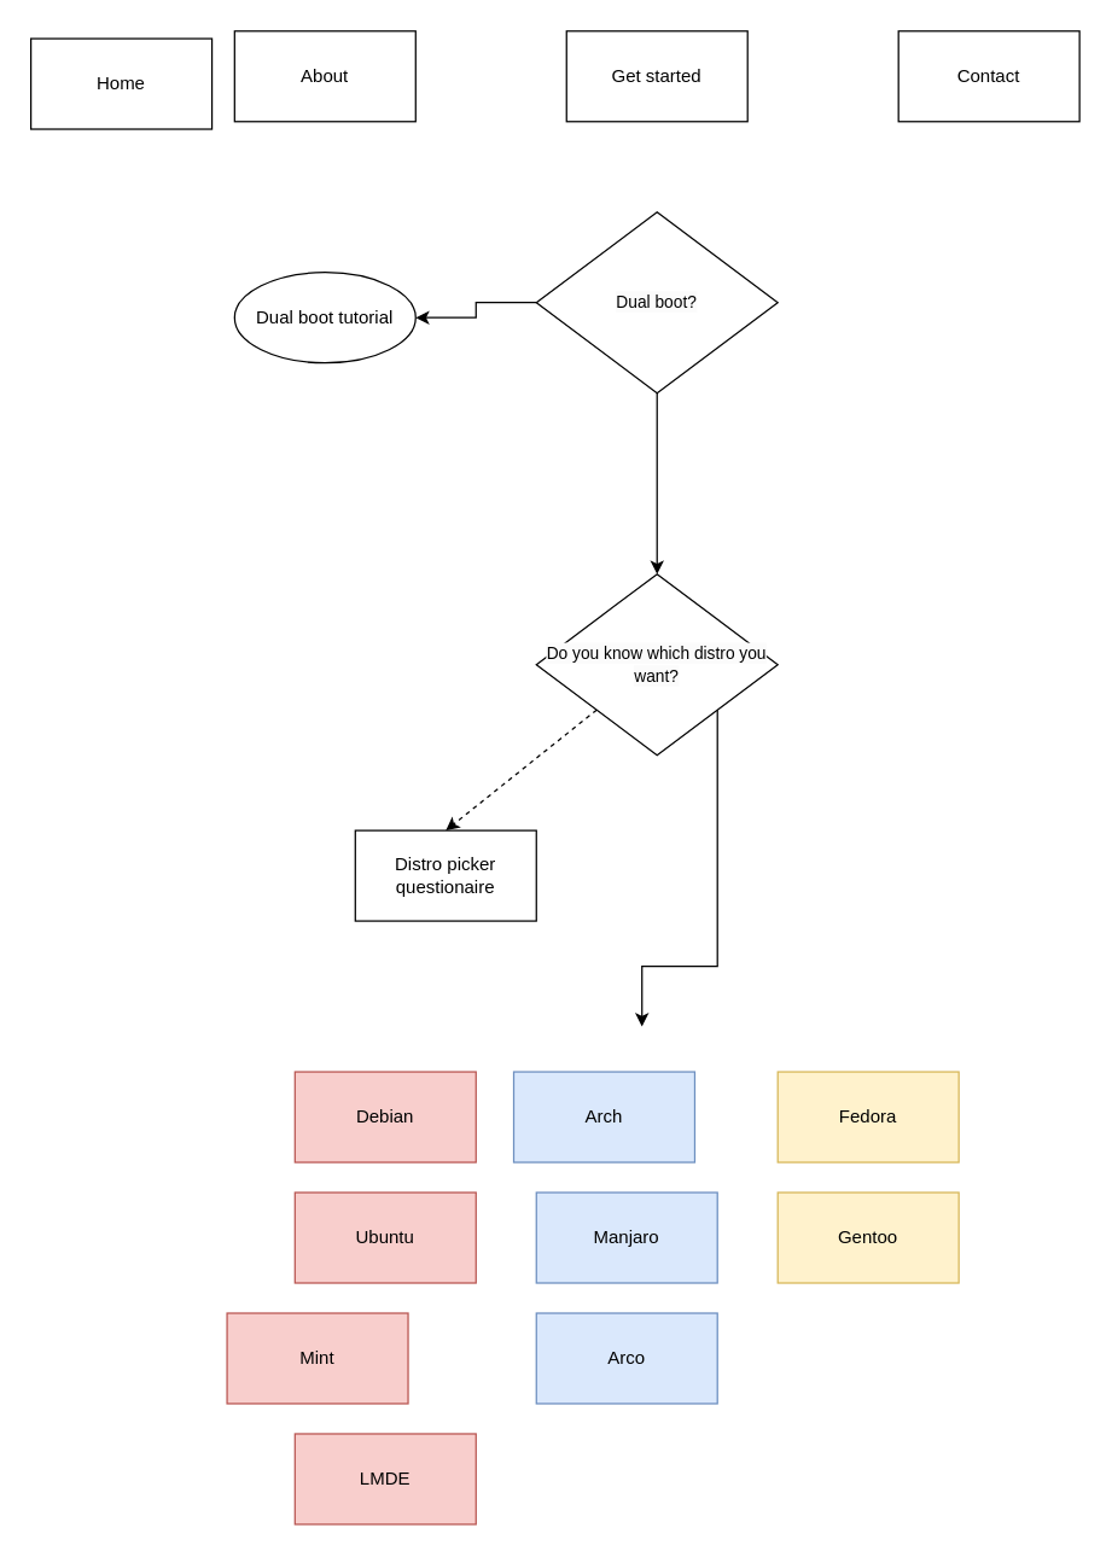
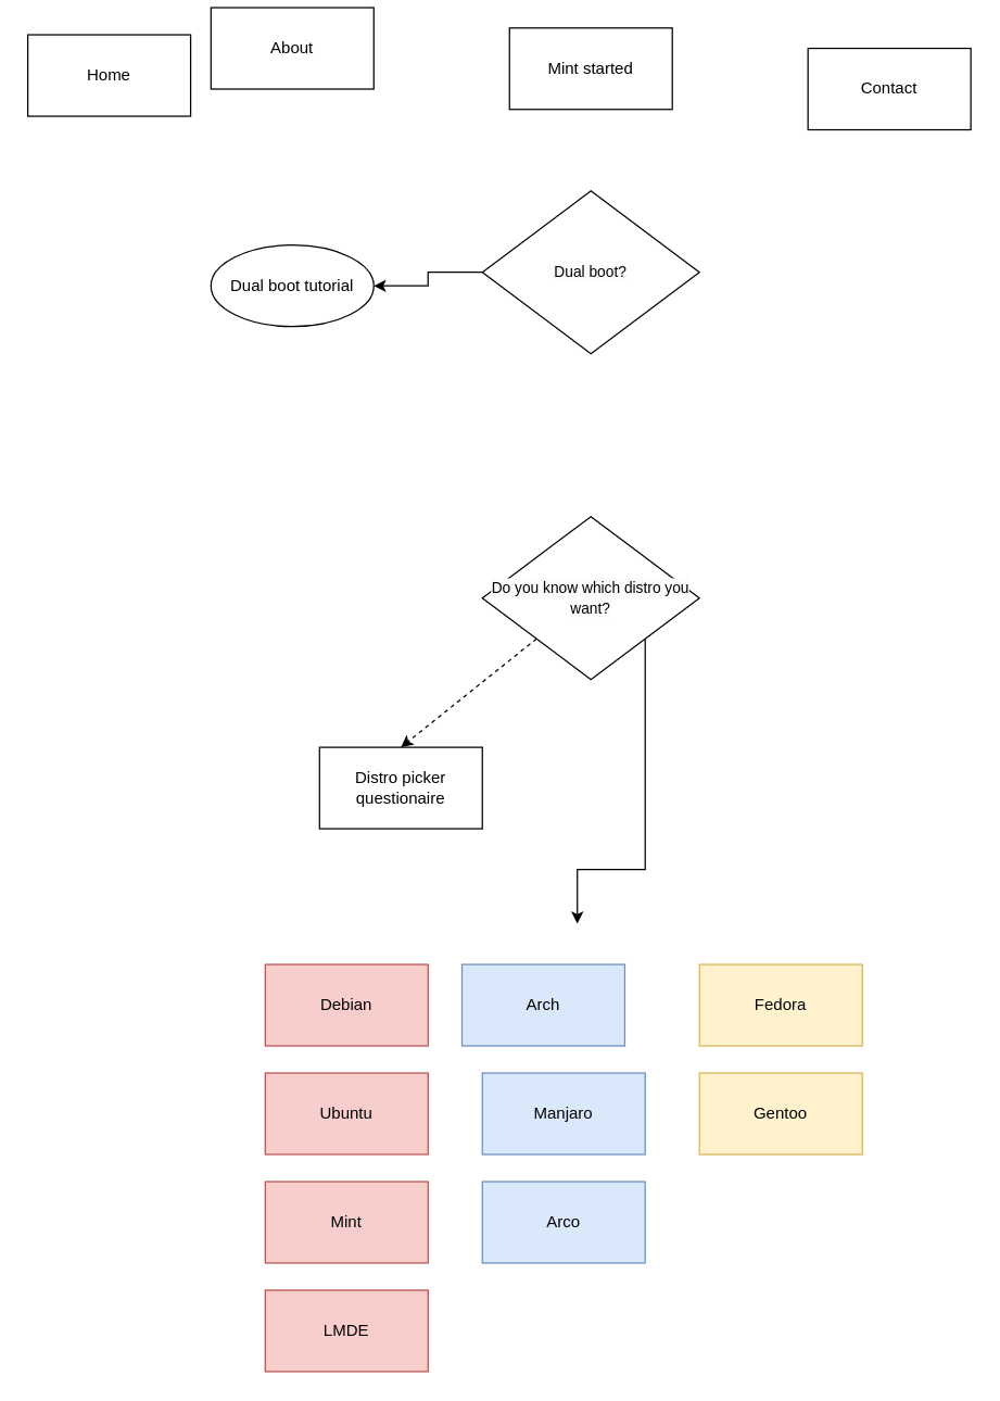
  <mxCell id="0" />
  <mxCell id="1" parent="0" />
  <mxCell id="2" value="Home" style="rounded=0;whiteSpace=wrap;html=1;" vertex="1" parent="1"><mxGeometry x="20" y="25" width="120" height="60" as="geometry" /></mxCell>
- <mxCell id="3" value="About" style="rounded=0;whiteSpace=wrap;html=1;" vertex="1" parent="1"><mxGeometry x="155" y="20" width="120" height="60" as="geometry" /></mxCell>
- <mxCell id="4" value="Get started" style="rounded=0;whiteSpace=wrap;html=1;" vertex="1" parent="1"><mxGeometry x="375" y="20" width="120" height="60" as="geometry" /></mxCell>
- <mxCell id="5" value="Contact" style="rounded=0;whiteSpace=wrap;html=1;" vertex="1" parent="1"><mxGeometry x="595" y="20" width="120" height="60" as="geometry" /></mxCell>
+ <mxCell id="3" value="About" style="rounded=0;whiteSpace=wrap;html=1;" vertex="1" parent="1"><mxGeometry x="155" y="5" width="120" height="60" as="geometry" /></mxCell>
+ <mxCell id="4" value="Mint started" style="rounded=0;whiteSpace=wrap;html=1;" vertex="1" parent="1"><mxGeometry x="375" y="20" width="120" height="60" as="geometry" /></mxCell>
+ <mxCell id="5" value="Contact" style="rounded=0;whiteSpace=wrap;html=1;" vertex="1" parent="1"><mxGeometry x="595" y="35" width="120" height="60" as="geometry" /></mxCell>
  <mxCell id="6" value="Distro picker questionaire" style="rounded=0;whiteSpace=wrap;html=1;glass=0;shadow=0;" vertex="1" parent="1"><mxGeometry x="235" y="550" width="120" height="60" as="geometry" /></mxCell>
  <mxCell id="7" style="rounded=0;orthogonalLoop=1;jettySize=auto;html=1;exitX=0;exitY=1;exitDx=0;exitDy=0;entryX=0.5;entryY=0;entryDx=0;entryDy=0;dashed=1;" edge="1" parent="1" source="9" target="6"><mxGeometry relative="1" as="geometry" /></mxCell>
  <mxCell id="8" style="edgeStyle=orthogonalEdgeStyle;rounded=0;orthogonalLoop=1;jettySize=auto;html=1;exitX=1;exitY=1;exitDx=0;exitDy=0;" edge="1" parent="1" source="9"><mxGeometry relative="1" as="geometry"><mxPoint x="425" y="680" as="targetPoint" /><Array as="points"><mxPoint x="475" y="640" /><mxPoint x="425" y="640" /></Array></mxGeometry></mxCell>
  <mxCell id="9" value="&lt;span style=&quot;color: rgb(0, 0, 0); font-family: Helvetica; font-style: normal; font-variant-ligatures: normal; font-variant-caps: normal; font-weight: 400; letter-spacing: normal; orphans: 2; text-align: center; text-indent: 0px; text-transform: none; widows: 2; word-spacing: 0px; -webkit-text-stroke-width: 0px; background-color: rgb(251, 251, 251); text-decoration-thickness: initial; text-decoration-style: initial; text-decoration-color: initial; float: none; display: inline !important;&quot;&gt;&lt;font style=&quot;font-size: 11px;&quot;&gt;Do you know which distro you want?&lt;/font&gt;&lt;/span&gt;" style="rhombus;whiteSpace=wrap;html=1;" vertex="1" parent="1"><mxGeometry x="355" y="380" width="160" height="120" as="geometry" /></mxCell>
  <mxCell id="10" value="Debian" style="rounded=0;whiteSpace=wrap;html=1;fillColor=#f8cecc;strokeColor=#b85450;" vertex="1" parent="1"><mxGeometry x="195" y="710" width="120" height="60" as="geometry" /></mxCell>
  <mxCell id="11" value="Ubuntu" style="rounded=0;whiteSpace=wrap;html=1;fillColor=#f8cecc;strokeColor=#b85450;" vertex="1" parent="1"><mxGeometry x="195" y="790" width="120" height="60" as="geometry" /></mxCell>
- <mxCell id="12" value="Mint" style="rounded=0;whiteSpace=wrap;html=1;fillColor=#f8cecc;strokeColor=#b85450;" vertex="1" parent="1"><mxGeometry x="150" y="870" width="120" height="60" as="geometry" /></mxCell>
+ <mxCell id="12" value="Mint" style="rounded=0;whiteSpace=wrap;html=1;fillColor=#f8cecc;strokeColor=#b85450;" vertex="1" parent="1"><mxGeometry x="195" y="870" width="120" height="60" as="geometry" /></mxCell>
  <mxCell id="13" value="LMDE" style="rounded=0;whiteSpace=wrap;html=1;fillColor=#f8cecc;strokeColor=#b85450;" vertex="1" parent="1"><mxGeometry x="195" y="950" width="120" height="60" as="geometry" /></mxCell>
  <mxCell id="14" value="Arch" style="rounded=0;whiteSpace=wrap;html=1;fillColor=#dae8fc;strokeColor=#6c8ebf;" vertex="1" parent="1"><mxGeometry x="340" y="710" width="120" height="60" as="geometry" /></mxCell>
  <mxCell id="15" value="Fedora" style="rounded=0;whiteSpace=wrap;html=1;fillColor=#fff2cc;strokeColor=#d6b656;" vertex="1" parent="1"><mxGeometry x="515" y="710" width="120" height="60" as="geometry" /></mxCell>
  <mxCell id="16" value="Manjaro" style="rounded=0;whiteSpace=wrap;html=1;fillColor=#dae8fc;strokeColor=#6c8ebf;" vertex="1" parent="1"><mxGeometry x="355" y="790" width="120" height="60" as="geometry" /></mxCell>
  <mxCell id="17" value="Arco" style="rounded=0;whiteSpace=wrap;html=1;fillColor=#dae8fc;strokeColor=#6c8ebf;" vertex="1" parent="1"><mxGeometry x="355" y="870" width="120" height="60" as="geometry" /></mxCell>
  <mxCell id="18" value="Gentoo" style="rounded=0;whiteSpace=wrap;html=1;fillColor=#fff2cc;strokeColor=#d6b656;" vertex="1" parent="1"><mxGeometry x="515" y="790" width="120" height="60" as="geometry" /></mxCell>
  <mxCell id="19" style="edgeStyle=orthogonalEdgeStyle;rounded=0;orthogonalLoop=1;jettySize=auto;html=1;exitX=0;exitY=0.5;exitDx=0;exitDy=0;entryX=1;entryY=0.5;entryDx=0;entryDy=0;" edge="1" parent="1" source="21" target="22"><mxGeometry relative="1" as="geometry" /></mxCell>
- <mxCell id="20" style="edgeStyle=orthogonalEdgeStyle;rounded=0;orthogonalLoop=1;jettySize=auto;html=1;exitX=0.5;exitY=1;exitDx=0;exitDy=0;entryX=0.5;entryY=0;entryDx=0;entryDy=0;" edge="1" parent="1" source="21" target="9"><mxGeometry relative="1" as="geometry" /></mxCell>
  <mxCell id="21" value="&lt;span style=&quot;color: rgb(0, 0, 0); font-family: Helvetica; font-style: normal; font-variant-ligatures: normal; font-variant-caps: normal; font-weight: 400; letter-spacing: normal; orphans: 2; text-align: center; text-indent: 0px; text-transform: none; widows: 2; word-spacing: 0px; -webkit-text-stroke-width: 0px; background-color: rgb(251, 251, 251); text-decoration-thickness: initial; text-decoration-style: initial; text-decoration-color: initial; float: none; display: inline !important;&quot;&gt;&lt;font style=&quot;font-size: 11px;&quot;&gt;Dual boot?&lt;/font&gt;&lt;/span&gt;" style="rhombus;whiteSpace=wrap;html=1;" vertex="1" parent="1"><mxGeometry x="355" y="140" width="160" height="120" as="geometry" /></mxCell>
  <mxCell id="22" value="Dual boot tutorial" style="ellipse;whiteSpace=wrap;html=1;glass=0;shadow=0;" vertex="1" parent="1"><mxGeometry x="155" y="180" width="120" height="60" as="geometry" /></mxCell>
